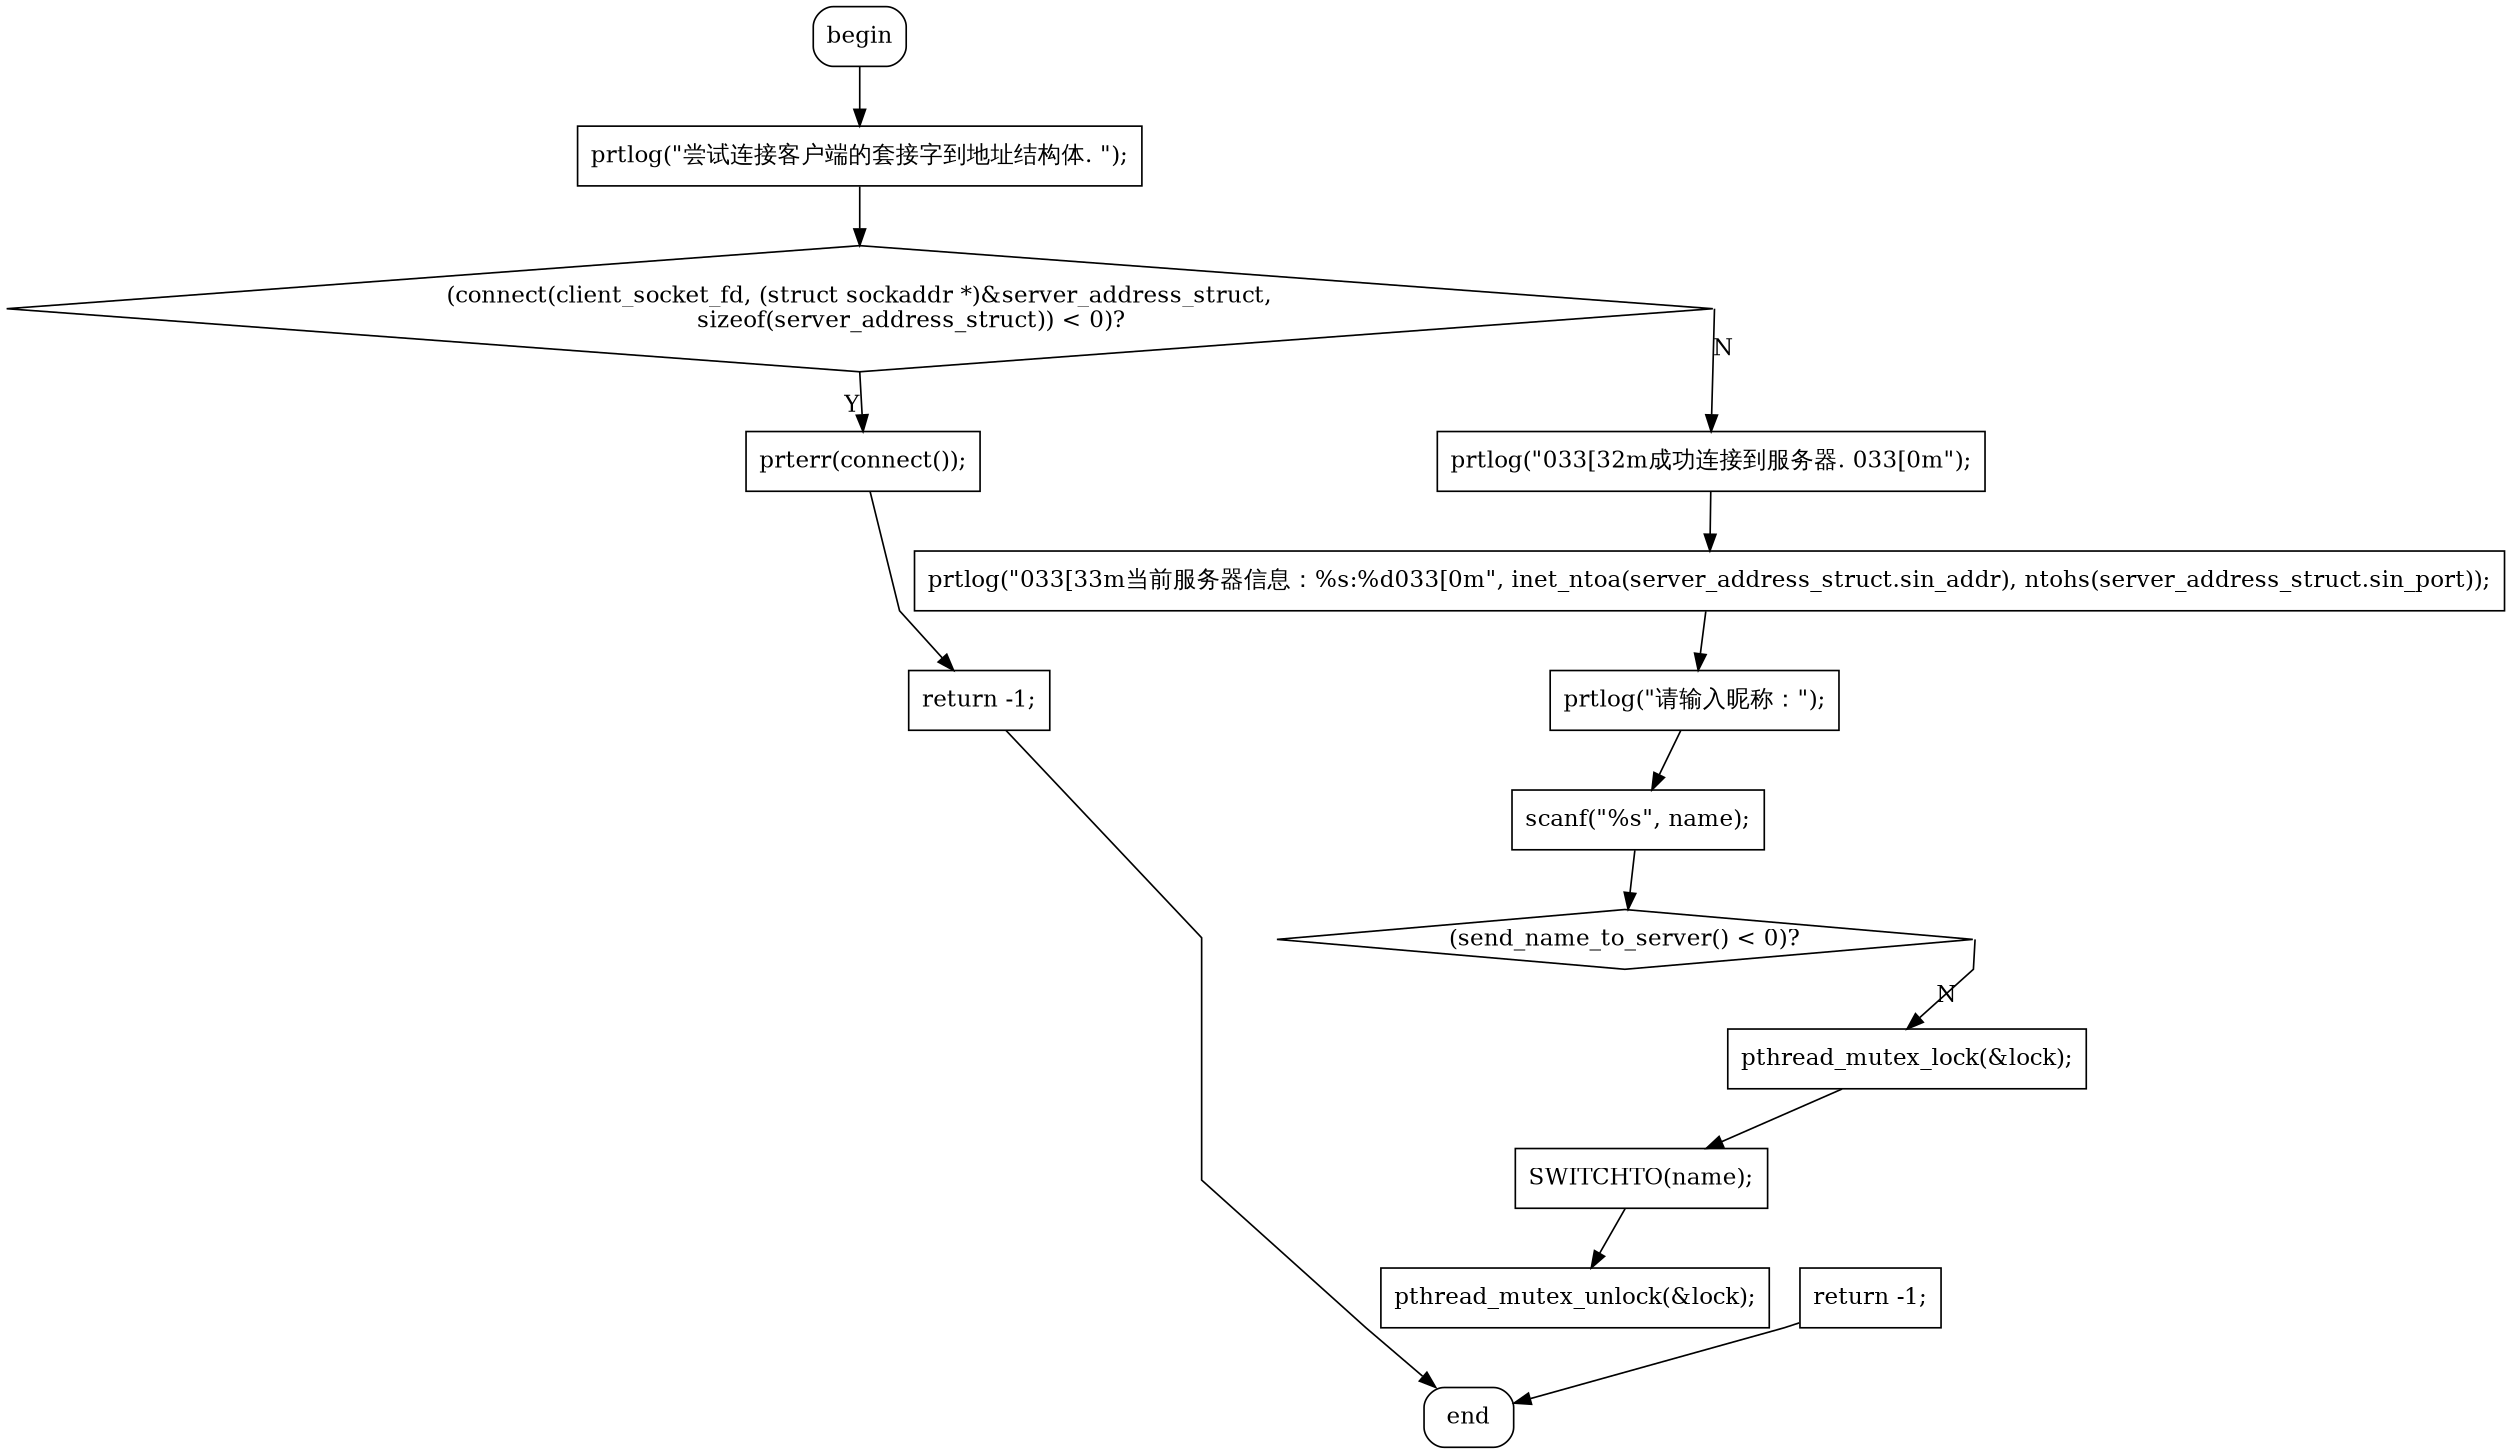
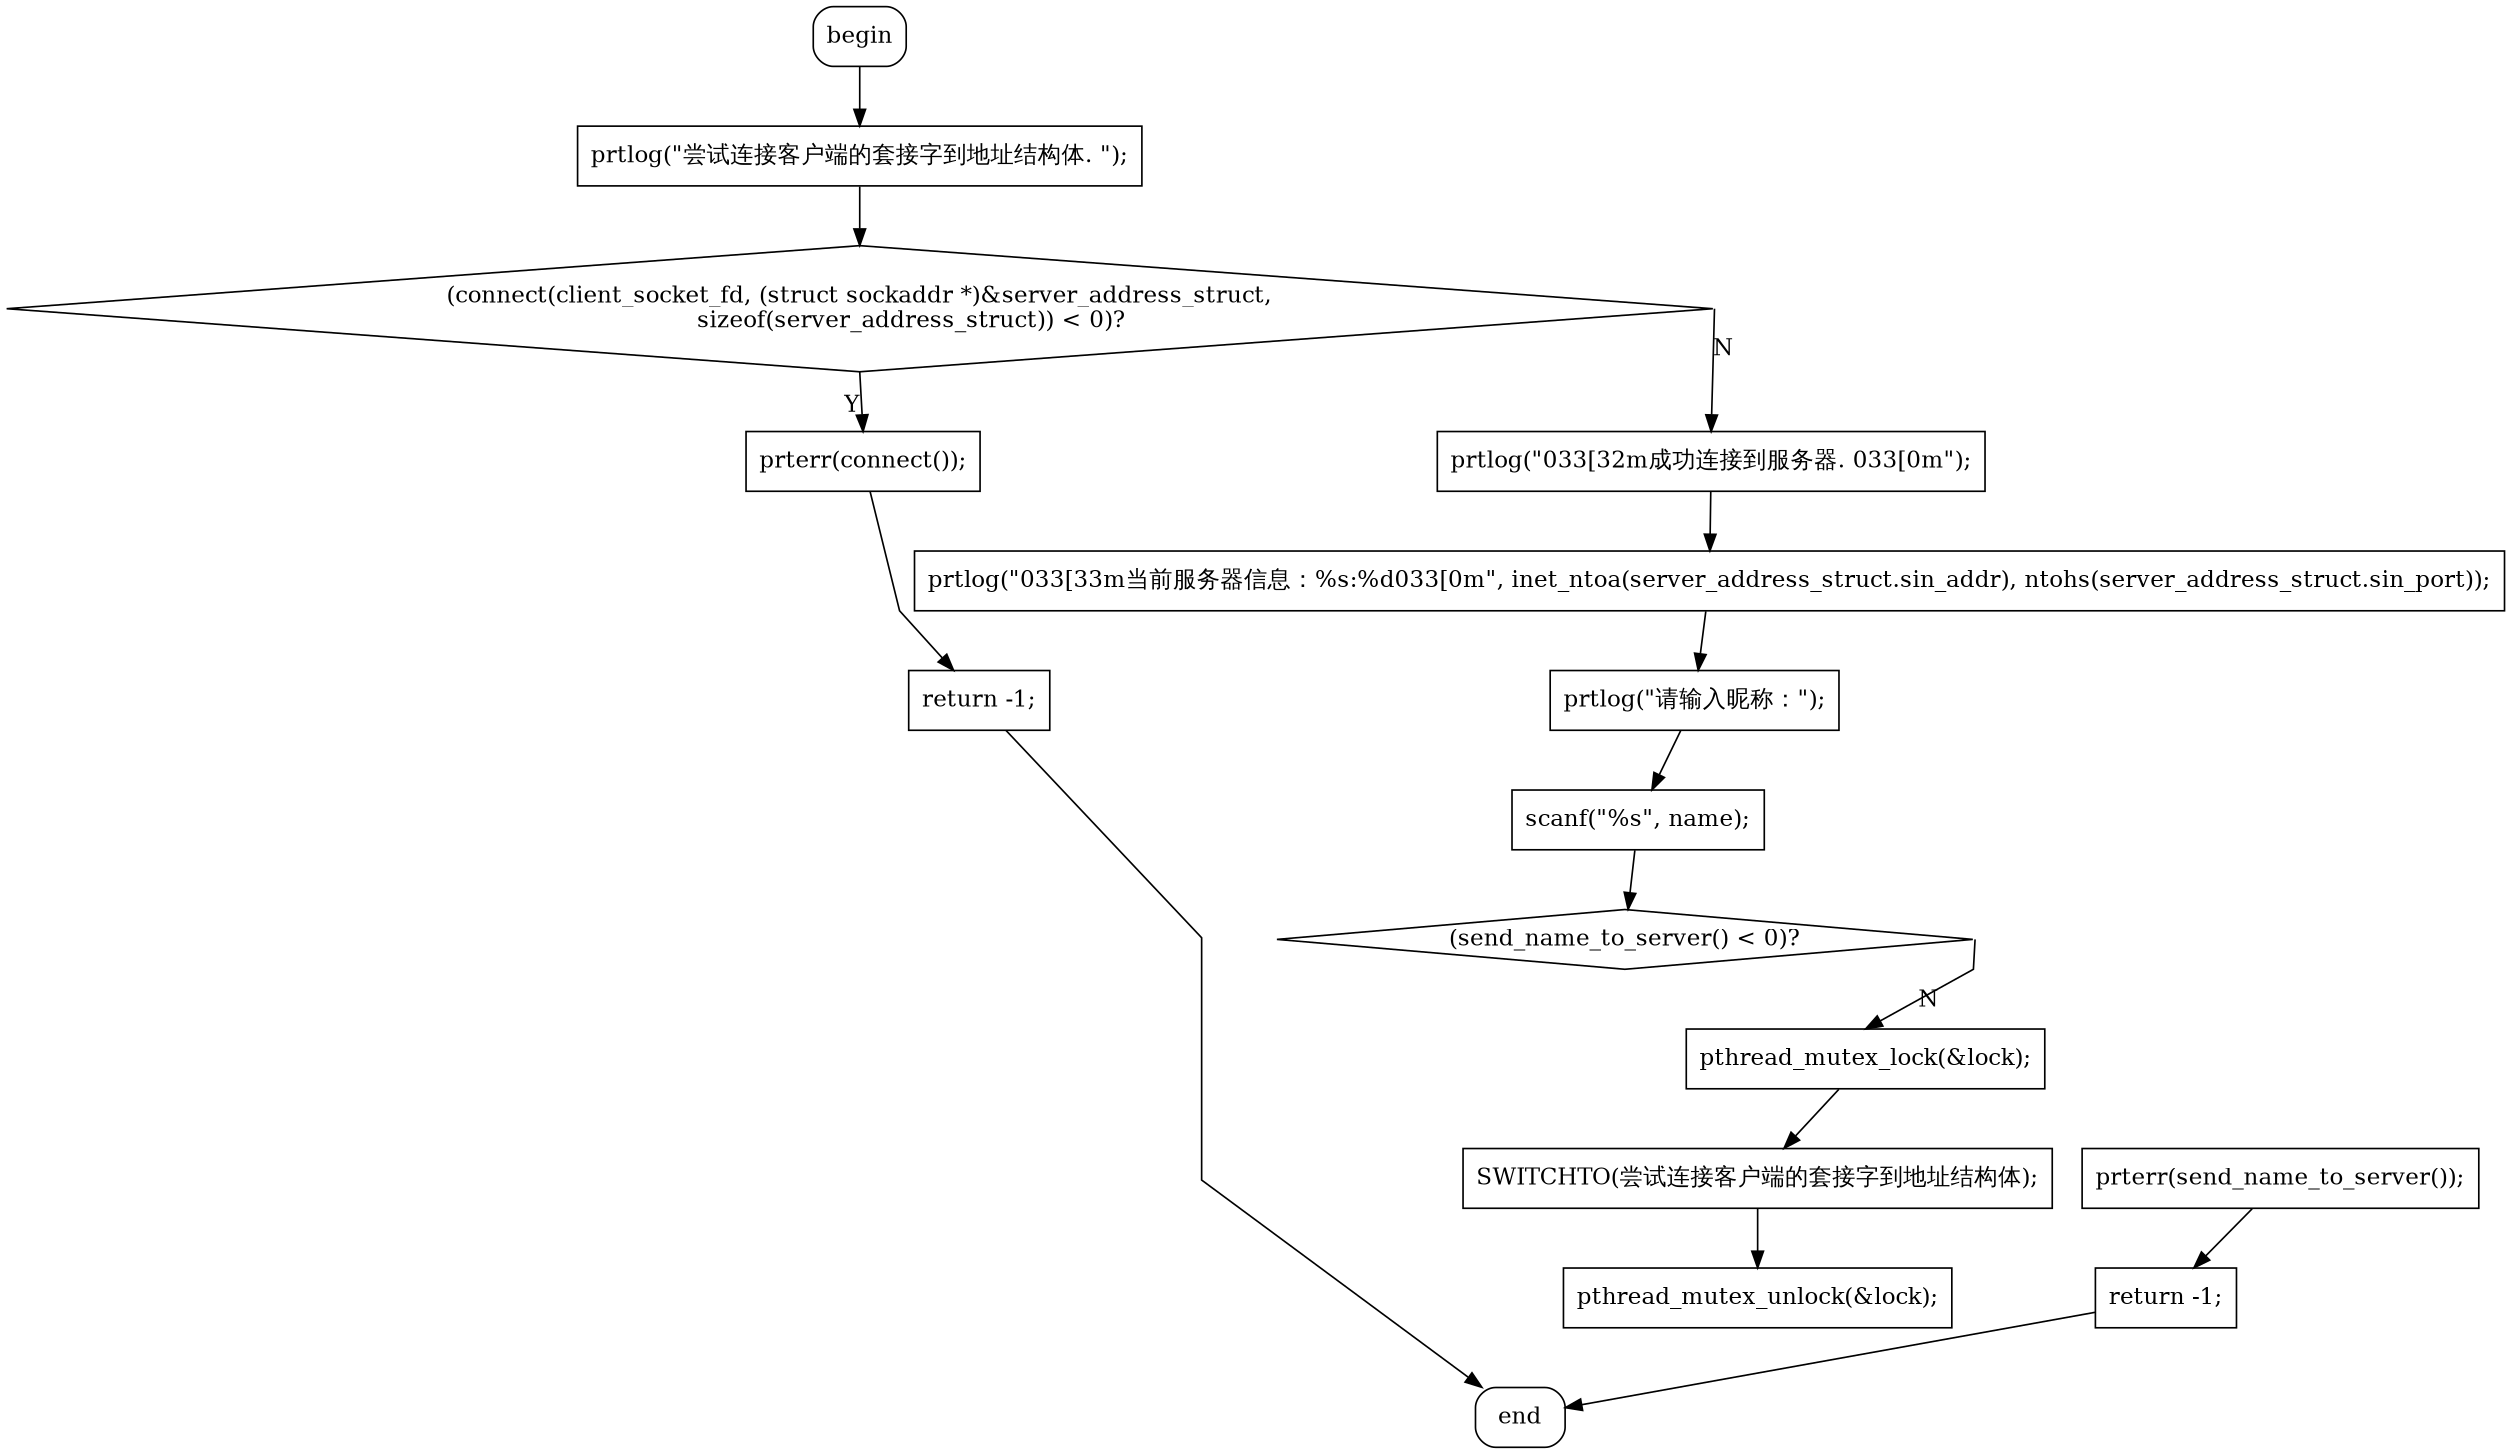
  digraph {
    splines=polyline
    node [shape=box]
    n1 [label=end style=rounded]
    n2 [label=begin style=rounded]
    n3 [label="prtlog(\"尝试连接客户端的套接字到地址结构体. \");"]
    n4 [label="(connect(client_socket_fd, (struct sockaddr *)&server_address_struct,\n              sizeof(server_address_struct)) < 0)?" shape=diamond]
    n5 [label="prterr(connect());"]
    n6 [label="prtlog(\"\033[32m成功连接到服务器. \033[0m\");"]
    n7 [label="return -1;"]
    n8 [label="prtlog(\"\033[33m当前服务器信息：%s:%d\033[0m\", inet_ntoa(server_address_struct.sin_addr), ntohs(server_address_struct.sin_port));"]
    n9 [label="prtlog(\"请输入昵称：\");"]
    n10 [label="scanf(\"%s\", name);"]
    n11 [label="(send_name_to_server() < 0)?" shape=diamond]
    n12 [label="pthread_mutex_lock(&lock);"]
+   n13 [label="prterr(send_name_to_server());"]
    n14 [label="return -1;"]
-   n15 [label="SWITCHTO(name);"]
+   n15 [label="SWITCHTO(尝试连接客户端的套接字到地址结构体);"]
    n16 [label="pthread_mutex_unlock(&lock);"]
    subgraph sub_1 {
      rank=sink
      n1
    }
    n2 -> n3
    n3 -> n4
    n4 -> n5 [headport=n tailport=s xlabel=Y]
    n4 -> n6 [headport=n tailport=e xlabel=N]
    n5 -> n7
    n6 -> n8
    n7 -> n1
    n8 -> n9
    n9 -> n10
    n10 -> n11
    n11 -> n12 [headport=n tailport=e xlabel=N]
    n12 -> n15
+   n13 -> n14
    n14 -> n1
    n15 -> n16
  }
